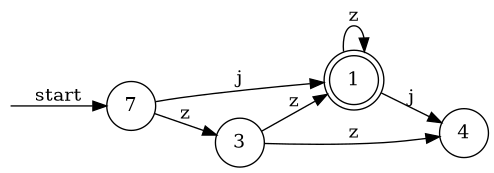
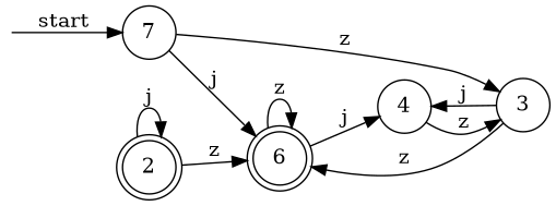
  digraph {
    rankdir=LR
    node [shape=circle]
    __start [shape=point style=invis]
    n2 [label=7]
-   1 [shape=doublecircle]
+   1 [shape=doublecircle label=6]
    3
    4
+   2 [shape=doublecircle]
    __start -> n2 [label=start]
    n2 -> 1 [label=j]
    n2 -> 3 [label=z]
    1 -> 1 [label=z]
    1 -> 4 [label=j]
    3 -> 1 [label=z]
-   3 -> 4 [label=z]
+   3 -> 4 [label=j]
+   4 -> 3 [label=z]
+   2 -> 1 [label=z]
+   2 -> 2 [label=j]
  }
